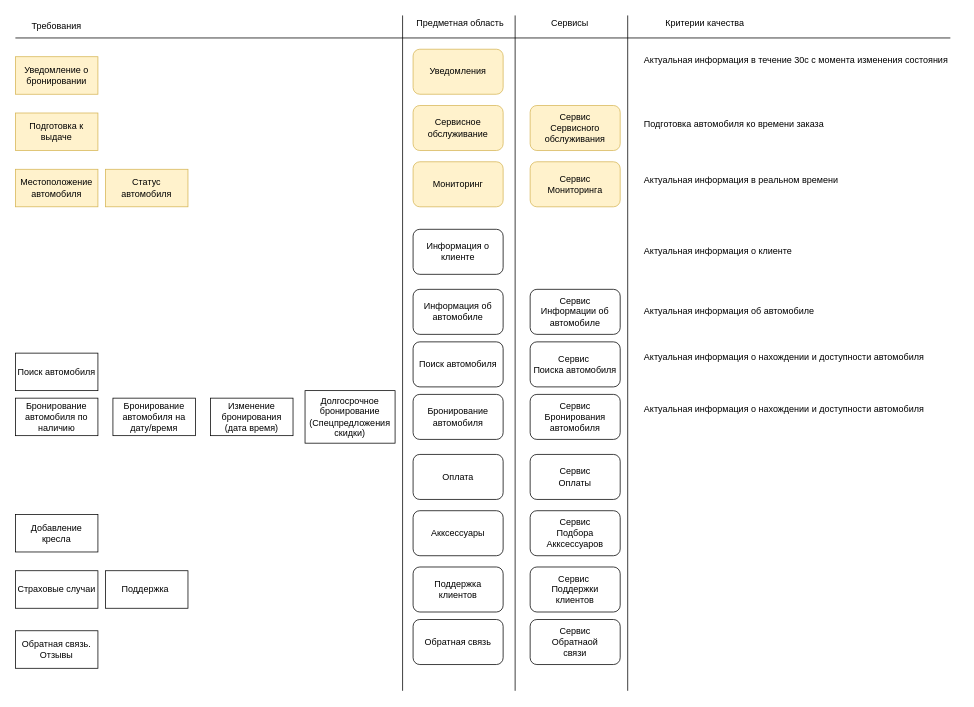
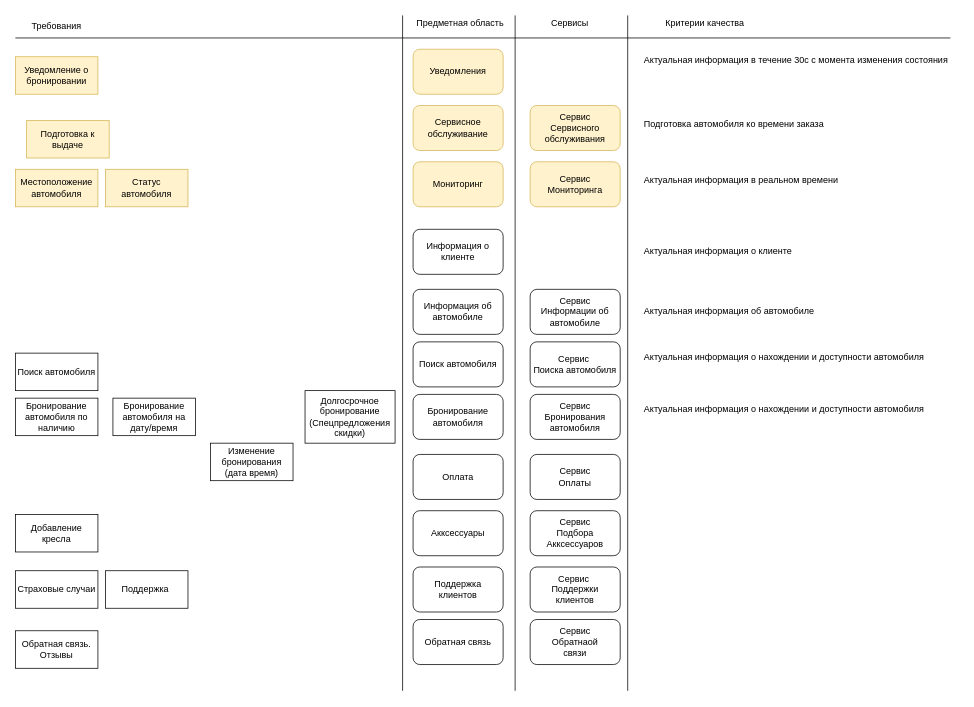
  <mxCell id="0" />
  <mxCell id="1" parent="0" />
  <mxCell id="2" value="Поиск автомобиля" style="html=1;whiteSpace=wrap;" vertex="1" parent="1"><mxGeometry x="20" y="470" width="110" height="50" as="geometry" /></mxCell>
  <mxCell id="3" value="Бронирование автомобиля по наличию" style="html=1;whiteSpace=wrap;" vertex="1" parent="1"><mxGeometry x="20" y="530" width="110" height="50" as="geometry" /></mxCell>
  <mxCell id="4" value="Добавление кресла" style="html=1;whiteSpace=wrap;" vertex="1" parent="1"><mxGeometry x="20" y="685" width="110" height="50" as="geometry" /></mxCell>
  <mxCell id="5" value="Бронирование автомобиля на дату/время" style="html=1;whiteSpace=wrap;" vertex="1" parent="1"><mxGeometry x="150" y="530" width="110" height="50" as="geometry" /></mxCell>
- <mxCell id="6" value="Изменение бронирования (дата время)" style="html=1;whiteSpace=wrap;" vertex="1" parent="1"><mxGeometry x="280" y="530" width="110" height="50" as="geometry" /></mxCell>
+ <mxCell id="6" value="Изменение бронирования (дата время)" style="html=1;whiteSpace=wrap;" vertex="1" parent="1"><mxGeometry x="280" y="590" width="110" height="50" as="geometry" /></mxCell>
  <mxCell id="7" value="Поддержка&amp;nbsp;" style="html=1;whiteSpace=wrap;" vertex="1" parent="1"><mxGeometry x="140" y="760" width="110" height="50" as="geometry" /></mxCell>
  <mxCell id="8" value="Страховые случаи" style="html=1;whiteSpace=wrap;" vertex="1" parent="1"><mxGeometry x="20" y="760" width="110" height="50" as="geometry" /></mxCell>
  <mxCell id="9" value="Обратная связь.&lt;div&gt;Отзывы&lt;/div&gt;" style="html=1;whiteSpace=wrap;" vertex="1" parent="1"><mxGeometry x="20" y="840" width="110" height="50" as="geometry" /></mxCell>
  <mxCell id="10" value="Статус автомобиля" style="html=1;whiteSpace=wrap;fillColor=#fff2cc;strokeColor=#d6b656;" vertex="1" parent="1"><mxGeometry x="140" y="225" width="110" height="50" as="geometry" /></mxCell>
  <mxCell id="11" value="Уведомление о бронировании" style="html=1;whiteSpace=wrap;fillColor=#fff2cc;strokeColor=#d6b656;" vertex="1" parent="1"><mxGeometry x="20" y="75" width="110" height="50" as="geometry" /></mxCell>
- <mxCell id="12" value="Подготовка к выдаче" style="html=1;whiteSpace=wrap;fillColor=#fff2cc;strokeColor=#d6b656;" vertex="1" parent="1"><mxGeometry x="20" y="150" width="110" height="50" as="geometry" /></mxCell>
+ <mxCell id="12" value="Подготовка к выдаче" style="html=1;whiteSpace=wrap;fillColor=#fff2cc;strokeColor=#d6b656;" vertex="1" parent="1"><mxGeometry x="35" y="160" width="110" height="50" as="geometry" /></mxCell>
  <mxCell id="13" value="Долгосрочное бронирование&lt;div&gt;(Спецпредложения скидки)&lt;/div&gt;" style="html=1;whiteSpace=wrap;" vertex="1" parent="1"><mxGeometry x="406" y="520" width="120" height="70" as="geometry" /></mxCell>
  <mxCell id="14" value="&lt;div&gt;&lt;span style=&quot;background-color: initial;&quot;&gt;Информация о клиенте&lt;/span&gt;&lt;/div&gt;" style="rounded=1;whiteSpace=wrap;html=1;" vertex="1" parent="1"><mxGeometry x="550" y="305" width="120" height="60" as="geometry" /></mxCell>
  <mxCell id="15" value="&lt;div&gt;&lt;span style=&quot;background-color: initial;&quot;&gt;Информация об автомобиле&lt;/span&gt;&lt;/div&gt;" style="rounded=1;whiteSpace=wrap;html=1;" vertex="1" parent="1"><mxGeometry x="550" y="385" width="120" height="60" as="geometry" /></mxCell>
  <mxCell id="16" value="&lt;div&gt;&lt;span style=&quot;background-color: initial;&quot;&gt;Поиск автомобиля&lt;/span&gt;&lt;/div&gt;" style="rounded=1;whiteSpace=wrap;html=1;" vertex="1" parent="1"><mxGeometry x="550" y="455" width="120" height="60" as="geometry" /></mxCell>
  <mxCell id="17" value="&lt;div&gt;&lt;span style=&quot;background-color: initial;&quot;&gt;Бронирование&lt;/span&gt;&lt;/div&gt;&lt;div&gt;&lt;span style=&quot;background-color: initial;&quot;&gt;автомобиля&lt;/span&gt;&lt;/div&gt;" style="rounded=1;whiteSpace=wrap;html=1;" vertex="1" parent="1"><mxGeometry x="550" y="525" width="120" height="60" as="geometry" /></mxCell>
  <mxCell id="18" value="&lt;div&gt;&lt;span style=&quot;background-color: initial;&quot;&gt;Уведомления&lt;/span&gt;&lt;/div&gt;" style="rounded=1;whiteSpace=wrap;html=1;fillColor=#fff2cc;strokeColor=#d6b656;" vertex="1" parent="1"><mxGeometry x="550" y="65" width="120" height="60" as="geometry" /></mxCell>
  <mxCell id="19" value="&lt;div&gt;&lt;span style=&quot;background-color: initial;&quot;&gt;Оплата&lt;/span&gt;&lt;/div&gt;" style="rounded=1;whiteSpace=wrap;html=1;" vertex="1" parent="1"><mxGeometry x="550" y="605" width="120" height="60" as="geometry" /></mxCell>
  <mxCell id="20" value="&lt;div&gt;&lt;span style=&quot;background-color: initial;&quot;&gt;Акксессуары&lt;/span&gt;&lt;/div&gt;" style="rounded=1;whiteSpace=wrap;html=1;" vertex="1" parent="1"><mxGeometry x="550" y="680" width="120" height="60" as="geometry" /></mxCell>
  <mxCell id="21" value="&lt;div&gt;&lt;span style=&quot;background-color: initial;&quot;&gt;Поддержка&lt;/span&gt;&lt;/div&gt;&lt;div&gt;&lt;span style=&quot;background-color: initial;&quot;&gt;клиентов&lt;/span&gt;&lt;/div&gt;" style="rounded=1;whiteSpace=wrap;html=1;" vertex="1" parent="1"><mxGeometry x="550" y="755" width="120" height="60" as="geometry" /></mxCell>
  <mxCell id="22" value="&lt;div&gt;Обратная связь&lt;/div&gt;" style="rounded=1;whiteSpace=wrap;html=1;" vertex="1" parent="1"><mxGeometry x="550" y="825" width="120" height="60" as="geometry" /></mxCell>
  <mxCell id="23" value="&lt;div&gt;&lt;span style=&quot;background-color: initial;&quot;&gt;Мониторинг&lt;/span&gt;&lt;/div&gt;" style="rounded=1;whiteSpace=wrap;html=1;fillColor=#fff2cc;strokeColor=#d6b656;" vertex="1" parent="1"><mxGeometry x="550" y="215" width="120" height="60" as="geometry" /></mxCell>
  <mxCell id="24" value="Местоположение автомобиля" style="html=1;whiteSpace=wrap;fillColor=#fff2cc;strokeColor=#d6b656;" vertex="1" parent="1"><mxGeometry x="20" y="225" width="110" height="50" as="geometry" /></mxCell>
  <mxCell id="25" value="&lt;div&gt;&lt;span style=&quot;background-color: initial;&quot;&gt;Сервисное обслуживание&lt;/span&gt;&lt;/div&gt;" style="rounded=1;whiteSpace=wrap;html=1;fillColor=#fff2cc;strokeColor=#d6b656;" vertex="1" parent="1"><mxGeometry x="550" y="140" width="120" height="60" as="geometry" /></mxCell>
  <mxCell id="26" value="" style="endArrow=none;html=1;rounded=0;" edge="1" parent="1"><mxGeometry width="50" height="50" relative="1" as="geometry"><mxPoint x="686" y="920" as="sourcePoint" /><mxPoint x="686" y="20" as="targetPoint" /></mxGeometry></mxCell>
  <mxCell id="27" value="&lt;h1 style=&quot;margin-top: 0px;&quot;&gt;&lt;span style=&quot;font-weight: normal;&quot;&gt;&lt;font style=&quot;font-size: 12px;&quot;&gt;Предметная область&lt;/font&gt;&lt;/span&gt;&lt;/h1&gt;" style="text;html=1;align=center;verticalAlign=middle;whiteSpace=wrap;rounded=0;" vertex="1" parent="1"><mxGeometry x="550" y="20" width="126" height="30" as="geometry" /></mxCell>
  <mxCell id="28" value="&lt;span style=&quot;text-align: left;&quot;&gt;Требования&lt;/span&gt;" style="text;html=1;align=center;verticalAlign=middle;whiteSpace=wrap;rounded=0;" vertex="1" parent="1"><mxGeometry x="45" y="20" width="60" height="30" as="geometry" /></mxCell>
  <mxCell id="29" style="edgeStyle=orthogonalEdgeStyle;rounded=0;orthogonalLoop=1;jettySize=auto;html=1;exitX=0.5;exitY=1;exitDx=0;exitDy=0;" edge="1" parent="1" source="28" target="28"><mxGeometry relative="1" as="geometry" /></mxCell>
  <mxCell id="30" value="" style="endArrow=none;html=1;rounded=0;" edge="1" parent="1"><mxGeometry width="50" height="50" relative="1" as="geometry"><mxPoint x="1266" y="50" as="sourcePoint" /><mxPoint x="20" y="50" as="targetPoint" /></mxGeometry></mxCell>
  <mxCell id="31" value="" style="endArrow=none;html=1;rounded=0;" edge="1" parent="1"><mxGeometry width="50" height="50" relative="1" as="geometry"><mxPoint x="536" y="20" as="sourcePoint" /><mxPoint x="536" y="920" as="targetPoint" /></mxGeometry></mxCell>
  <mxCell id="32" value="&lt;h1 style=&quot;margin-top: 0px;&quot;&gt;&lt;span style=&quot;font-size: 12px; font-weight: 400;&quot;&gt;Сервисы&lt;/span&gt;&lt;/h1&gt;" style="text;html=1;align=center;verticalAlign=middle;whiteSpace=wrap;rounded=0;" vertex="1" parent="1"><mxGeometry x="696" y="20" width="126" height="30" as="geometry" /></mxCell>
  <mxCell id="33" value="&lt;div&gt;&lt;span style=&quot;background-color: initial;&quot;&gt;Сервис&lt;/span&gt;&lt;/div&gt;&lt;div&gt;&lt;span style=&quot;background-color: initial;&quot;&gt;Сервисного обслуживания&lt;/span&gt;&lt;/div&gt;" style="rounded=1;whiteSpace=wrap;html=1;fillColor=#fff2cc;strokeColor=#d6b656;" vertex="1" parent="1"><mxGeometry x="706" y="140" width="120" height="60" as="geometry" /></mxCell>
  <mxCell id="34" value="&lt;div&gt;Сервис&lt;span style=&quot;background-color: initial;&quot;&gt;&lt;/span&gt;&lt;/div&gt;&lt;div&gt;&lt;span style=&quot;background-color: initial;&quot;&gt;Мониторинга&lt;/span&gt;&lt;/div&gt;" style="rounded=1;whiteSpace=wrap;html=1;fillColor=#fff2cc;strokeColor=#d6b656;" vertex="1" parent="1"><mxGeometry x="706" y="215" width="120" height="60" as="geometry" /></mxCell>
  <mxCell id="35" value="&lt;div&gt;&lt;span style=&quot;background-color: initial;&quot;&gt;Сервис&lt;/span&gt;&lt;/div&gt;&lt;div&gt;&lt;span style=&quot;background-color: initial;&quot;&gt;Информации об автомобиле&lt;/span&gt;&lt;/div&gt;" style="rounded=1;whiteSpace=wrap;html=1;" vertex="1" parent="1"><mxGeometry x="706" y="385" width="120" height="60" as="geometry" /></mxCell>
  <mxCell id="36" value="&lt;div&gt;&lt;span style=&quot;background-color: initial;&quot;&gt;Сервис&amp;nbsp;&lt;/span&gt;&lt;/div&gt;&lt;div&gt;&lt;span style=&quot;background-color: initial;&quot;&gt;Поиска автомобиля&lt;/span&gt;&lt;/div&gt;" style="rounded=1;whiteSpace=wrap;html=1;" vertex="1" parent="1"><mxGeometry x="706" y="455" width="120" height="60" as="geometry" /></mxCell>
  <mxCell id="37" value="&lt;div&gt;&lt;span style=&quot;background-color: initial;&quot;&gt;Сервис&lt;/span&gt;&lt;/div&gt;&lt;div&gt;&lt;span style=&quot;background-color: initial;&quot;&gt;Бронирования&lt;/span&gt;&lt;/div&gt;&lt;div&gt;&lt;span style=&quot;background-color: initial;&quot;&gt;автомобиля&lt;/span&gt;&lt;/div&gt;" style="rounded=1;whiteSpace=wrap;html=1;" vertex="1" parent="1"><mxGeometry x="706" y="525" width="120" height="60" as="geometry" /></mxCell>
  <mxCell id="38" value="&lt;div&gt;Сервис&lt;span style=&quot;background-color: initial;&quot;&gt;&lt;/span&gt;&lt;/div&gt;&lt;div&gt;&lt;span style=&quot;background-color: initial;&quot;&gt;Оплаты&lt;/span&gt;&lt;/div&gt;" style="rounded=1;whiteSpace=wrap;html=1;" vertex="1" parent="1"><mxGeometry x="706" y="605" width="120" height="60" as="geometry" /></mxCell>
  <mxCell id="39" value="&lt;div&gt;&lt;span style=&quot;background-color: initial;&quot;&gt;Сервис&lt;/span&gt;&lt;/div&gt;&lt;div&gt;&lt;span style=&quot;background-color: initial;&quot;&gt;Подбора Акксессуаров&lt;/span&gt;&lt;/div&gt;" style="rounded=1;whiteSpace=wrap;html=1;" vertex="1" parent="1"><mxGeometry x="706" y="680" width="120" height="60" as="geometry" /></mxCell>
  <mxCell id="40" value="&lt;div&gt;&lt;span style=&quot;background-color: initial;&quot;&gt;Сервис&amp;nbsp;&lt;/span&gt;&lt;/div&gt;&lt;div&gt;&lt;span style=&quot;background-color: initial;&quot;&gt;Поддержки&lt;/span&gt;&lt;/div&gt;&lt;div&gt;&lt;span style=&quot;background-color: initial;&quot;&gt;клиентов&lt;/span&gt;&lt;/div&gt;" style="rounded=1;whiteSpace=wrap;html=1;" vertex="1" parent="1"><mxGeometry x="706" y="755" width="120" height="60" as="geometry" /></mxCell>
  <mxCell id="41" value="&lt;div&gt;&lt;span style=&quot;background-color: initial;&quot;&gt;Сервис&lt;/span&gt;&lt;/div&gt;&lt;div&gt;Обратнаой&lt;/div&gt;&lt;div&gt;связи&lt;/div&gt;" style="rounded=1;whiteSpace=wrap;html=1;" vertex="1" parent="1"><mxGeometry x="706" y="825" width="120" height="60" as="geometry" /></mxCell>
  <mxCell id="42" value="" style="endArrow=none;html=1;rounded=0;" edge="1" parent="1"><mxGeometry width="50" height="50" relative="1" as="geometry"><mxPoint x="836" y="920" as="sourcePoint" /><mxPoint x="836" y="20" as="targetPoint" /></mxGeometry></mxCell>
  <mxCell id="43" value="&lt;h1 style=&quot;margin-top: 0px;&quot;&gt;&lt;span style=&quot;font-size: 12px; font-weight: 400;&quot;&gt;Критерии качества&lt;/span&gt;&lt;/h1&gt;" style="text;html=1;align=center;verticalAlign=middle;whiteSpace=wrap;rounded=0;" vertex="1" parent="1"><mxGeometry x="876" y="20" width="126" height="30" as="geometry" /></mxCell>
  <mxCell id="44" value="Актуальная информация в течение 30с с момента изменения состояния" style="text;html=1;align=left;verticalAlign=middle;whiteSpace=wrap;rounded=0;" vertex="1" parent="1"><mxGeometry x="856" y="65" width="420" height="30" as="geometry" /></mxCell>
  <mxCell id="45" value="&lt;div&gt;&lt;div&gt;Подготовка автомобиля ко времени заказа&amp;nbsp;&lt;/div&gt;&lt;/div&gt;" style="text;html=1;align=left;verticalAlign=middle;whiteSpace=wrap;rounded=0;" vertex="1" parent="1"><mxGeometry x="856" y="150" width="420" height="30" as="geometry" /></mxCell>
  <mxCell id="46" value="Актуальная информация в реальном времени" style="text;html=1;align=left;verticalAlign=middle;whiteSpace=wrap;rounded=0;" vertex="1" parent="1"><mxGeometry x="856" y="225" width="420" height="30" as="geometry" /></mxCell>
  <mxCell id="47" value="Актуальная информация о клиенте" style="text;html=1;align=left;verticalAlign=middle;whiteSpace=wrap;rounded=0;" vertex="1" parent="1"><mxGeometry x="856" y="320" width="420" height="30" as="geometry" /></mxCell>
  <mxCell id="48" value="Актуальная информация об автомобиле" style="text;html=1;align=left;verticalAlign=middle;whiteSpace=wrap;rounded=0;" vertex="1" parent="1"><mxGeometry x="856" y="400" width="420" height="30" as="geometry" /></mxCell>
  <mxCell id="49" value="Актуальная информация о нахождении и доступности автомобиля" style="text;html=1;align=left;verticalAlign=middle;whiteSpace=wrap;rounded=0;" vertex="1" parent="1"><mxGeometry x="856" y="460" width="420" height="30" as="geometry" /></mxCell>
  <mxCell id="50" value="Актуальная информация о нахождении и доступности автомобиля" style="text;html=1;align=left;verticalAlign=middle;whiteSpace=wrap;rounded=0;" vertex="1" parent="1"><mxGeometry x="856" y="530" width="420" height="30" as="geometry" /></mxCell>
